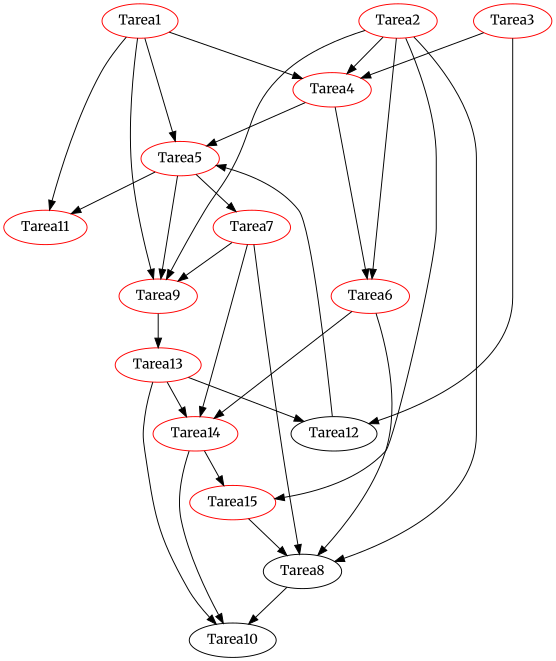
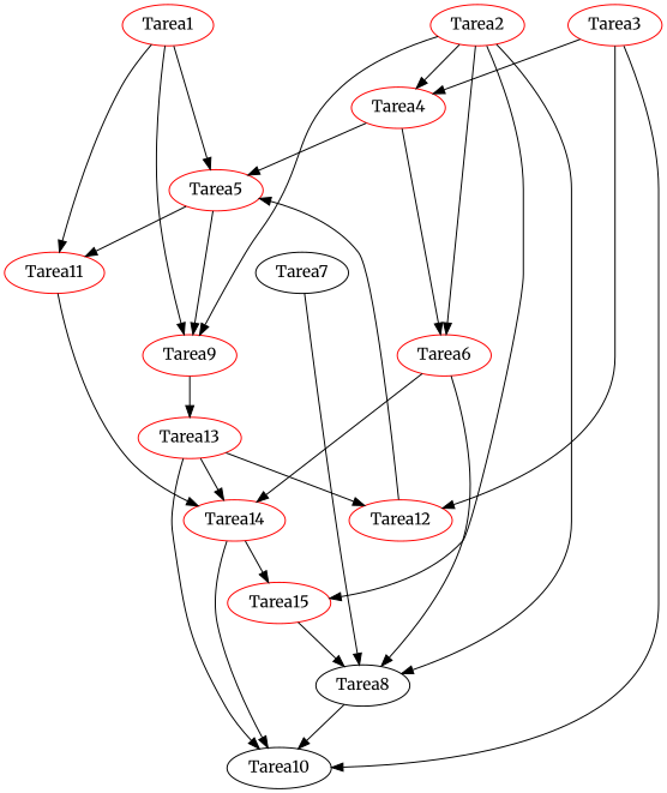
  strict digraph {
    fontname=Merriweather
    node [color=red fontname=Merriweather]
    edge [color=black fontname=Merriweather]
    n1 [label=Tarea1]
    n2 [label=Tarea4]
    n3 [label=Tarea5]
    n4 [label=Tarea9]
    n5 [label=Tarea11]
    n6 [label=Tarea6]
-   n7 [label=Tarea7]
+   n7 [color=black label=Tarea7]
    n8 [label=Tarea13]
    n9 [label=Tarea14]
    n10 [label=Tarea2]
    n11 [label=Tarea8 color=""]
    n12 [label=Tarea15]
    n13 [label=Tarea10 color=""]
    n14 [label=Tarea3]
-   n15 [color=black label=Tarea12]
-   n1 -> n2
+   n15 [label=Tarea12]
    n1 -> n3
    n1 -> n4
    n1 -> n5
    n2 -> n3
    n2 -> n6
    n3 -> n4
    n3 -> n5
-   n3 -> n7
    n4 -> n8
-   n7 -> n9
+   n5 -> n9
    n6 -> n9
    n6 -> n11
-   n7 -> n4
    n7 -> n11
    n8 -> n9
    n8 -> n13
    n8 -> n15
    n9 -> n12
    n9 -> n13
    n10 -> n2
    n10 -> n4
    n10 -> n6
    n10 -> n11
    n10 -> n12
    n11 -> n13
    n12 -> n11
    n14 -> n2
+   n14 -> n13
    n14 -> n15
    n15 -> n3
  }
